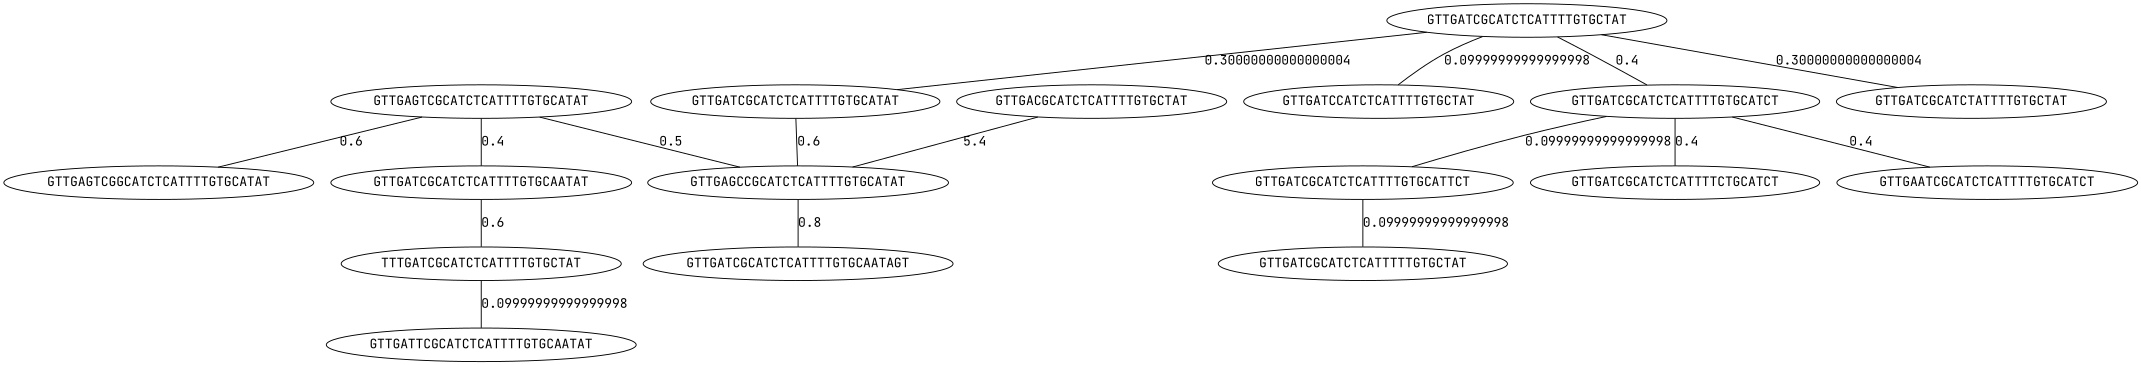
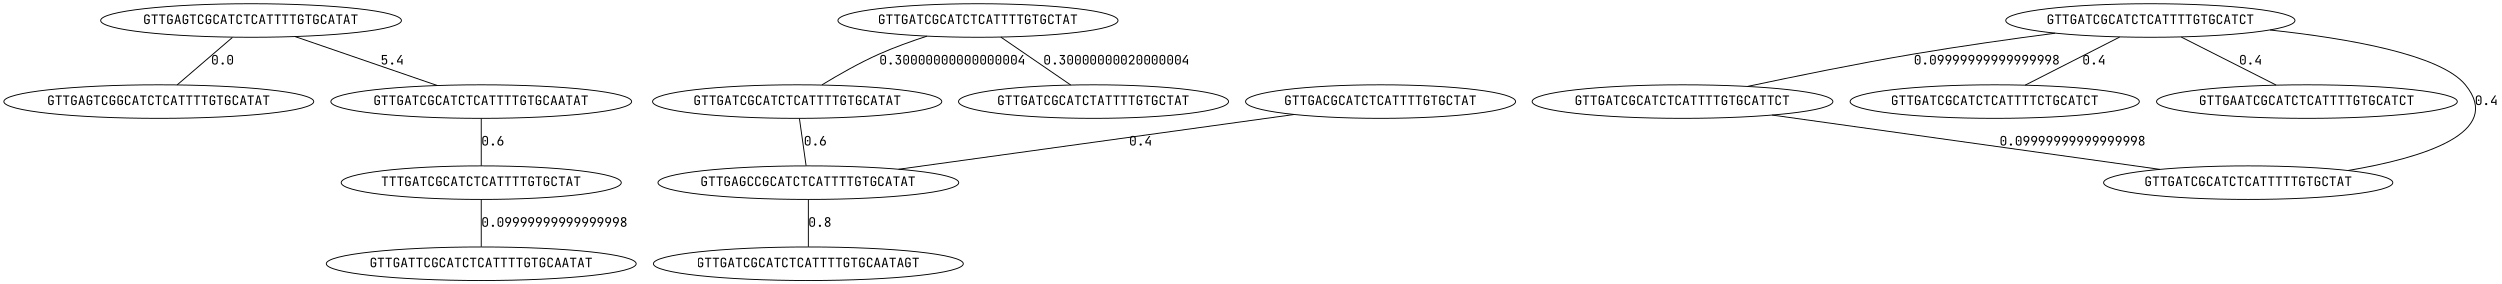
  strict graph {
    fontname="JetBrains Mono"
    node [fontname="JetBrains Mono"]
    edge [fontname="JetBrains Mono"]
    GTTGAGTCGCATCTCATTTTGTGCATAT
    GTTGAGTCGGCATCTCATTTTGTGCATAT
    GTTGATCGCATCTCATTTTGTGCAATAT
    GTTGAGCCGCATCTCATTTTGTGCATAT
    TTTGATCGCATCTCATTTTGTGCTAT
    GTTGATCGCATCTCATTTTGTGCAATAGT
    GTTGATCGCATCTCATTTTGTGCTAT
-   GTTGATCCATCTCATTTTGTGCTAT
    GTTGATCGCATCTCATTTTGTGCATCT
    GTTGATCGCATCTCATTTTGTGCATAT
    GTTGATCGCATCTATTTTGTGCTAT
    GTTGATCGCATCTCATTTTGTGCATTCT
    GTTGATCGCATCTCATTTTCTGCATCT
    GTTGAATCGCATCTCATTTTGTGCATCT
    GTTGATCGCATCTCATTTTTGTGCTAT
    GTTGATTCGCATCTCATTTTGTGCAATAT
    GTTGACGCATCTCATTTTGTGCTAT
-   GTTGAGTCGCATCTCATTTTGTGCATAT -- GTTGAGTCGGCATCTCATTTTGTGCATAT [label=0.6]
-   GTTGAGTCGCATCTCATTTTGTGCATAT -- GTTGATCGCATCTCATTTTGTGCAATAT [label=0.4]
-   GTTGAGTCGCATCTCATTTTGTGCATAT -- GTTGAGCCGCATCTCATTTTGTGCATAT [label=0.5]
+   GTTGAGTCGCATCTCATTTTGTGCATAT -- GTTGAGTCGGCATCTCATTTTGTGCATAT [label=0.0]
+   GTTGAGTCGCATCTCATTTTGTGCATAT -- GTTGATCGCATCTCATTTTGTGCAATAT [label=5.4]
    GTTGATCGCATCTCATTTTGTGCAATAT -- TTTGATCGCATCTCATTTTGTGCTAT [label=0.6]
    GTTGAGCCGCATCTCATTTTGTGCATAT -- GTTGATCGCATCTCATTTTGTGCAATAGT [label=0.8]
    TTTGATCGCATCTCATTTTGTGCTAT -- GTTGATTCGCATCTCATTTTGTGCAATAT [label=0.09999999999999998]
-   GTTGATCGCATCTCATTTTGTGCTAT -- GTTGATCCATCTCATTTTGTGCTAT [label=0.09999999999999998]
-   GTTGATCGCATCTCATTTTGTGCTAT -- GTTGATCGCATCTCATTTTGTGCATCT [label=0.4]
+   GTTGATCGCATCTCATTTTTGTGCTAT -- GTTGATCGCATCTCATTTTGTGCATCT [label=0.4]
    GTTGATCGCATCTCATTTTGTGCTAT -- GTTGATCGCATCTCATTTTGTGCATAT [label=0.30000000000000004]
-   GTTGATCGCATCTCATTTTGTGCTAT -- GTTGATCGCATCTATTTTGTGCTAT [label=0.30000000000000004]
+   GTTGATCGCATCTCATTTTGTGCTAT -- GTTGATCGCATCTATTTTGTGCTAT [label=0.30000000020000004]
    GTTGATCGCATCTCATTTTGTGCATCT -- GTTGATCGCATCTCATTTTGTGCATTCT [label=0.09999999999999998]
    GTTGATCGCATCTCATTTTGTGCATCT -- GTTGATCGCATCTCATTTTCTGCATCT [label=0.4]
    GTTGATCGCATCTCATTTTGTGCATCT -- GTTGAATCGCATCTCATTTTGTGCATCT [label=0.4]
    GTTGATCGCATCTCATTTTGTGCATAT -- GTTGAGCCGCATCTCATTTTGTGCATAT [label=0.6]
    GTTGATCGCATCTCATTTTGTGCATTCT -- GTTGATCGCATCTCATTTTTGTGCTAT [label=0.09999999999999998]
-   GTTGACGCATCTCATTTTGTGCTAT -- GTTGAGCCGCATCTCATTTTGTGCATAT [label=5.4]
+   GTTGACGCATCTCATTTTGTGCTAT -- GTTGAGCCGCATCTCATTTTGTGCATAT [label=0.4]
  }
